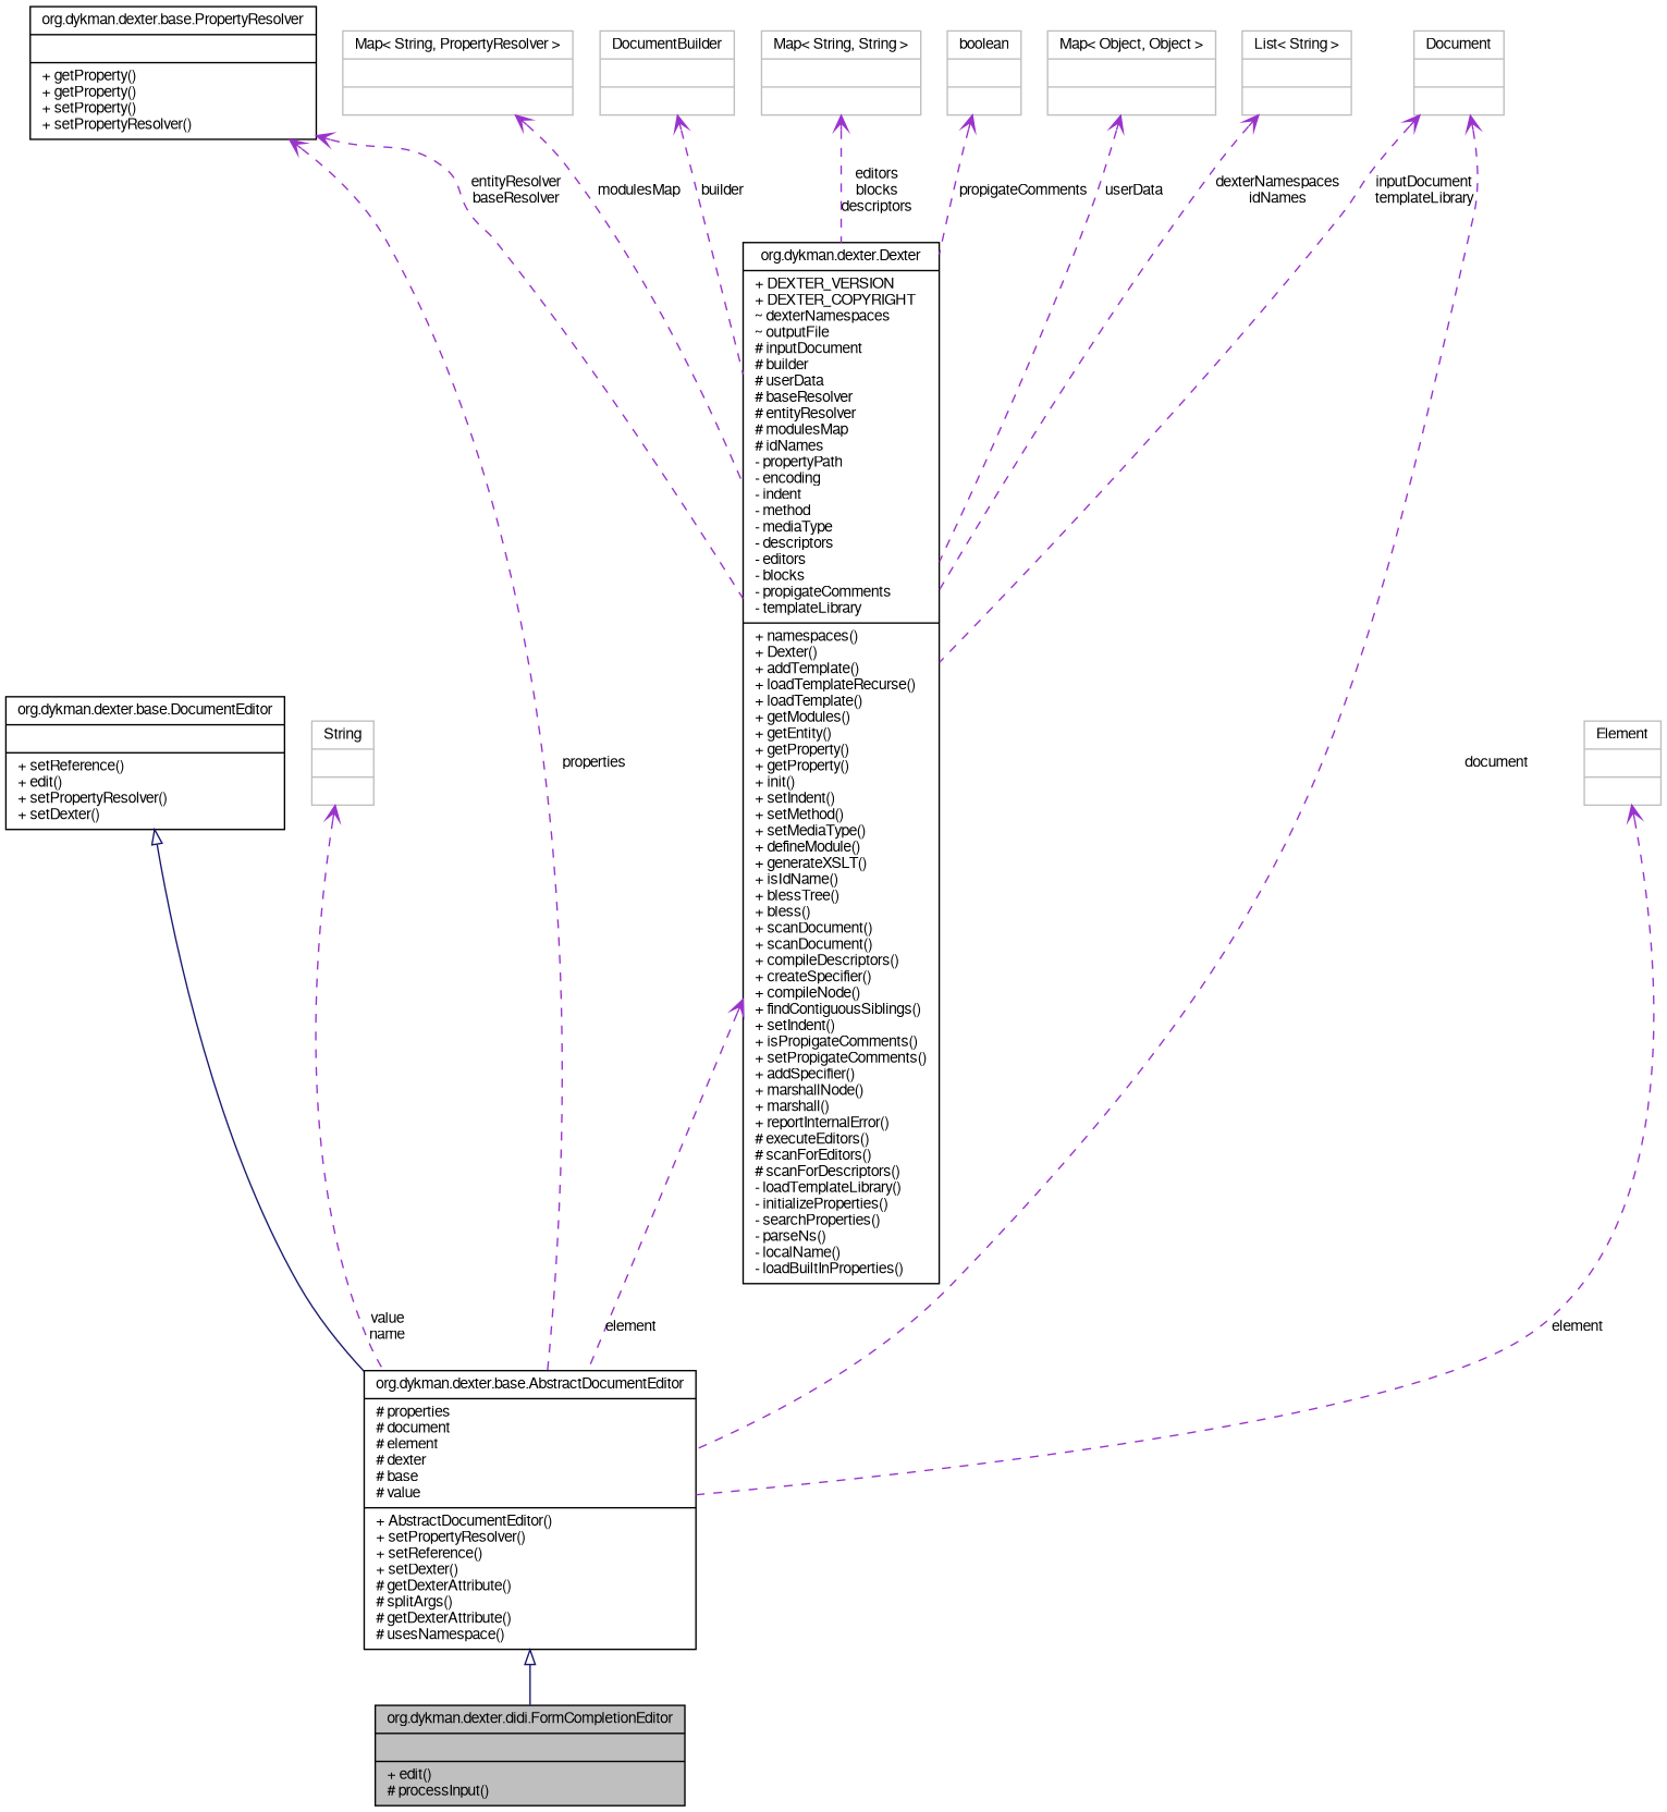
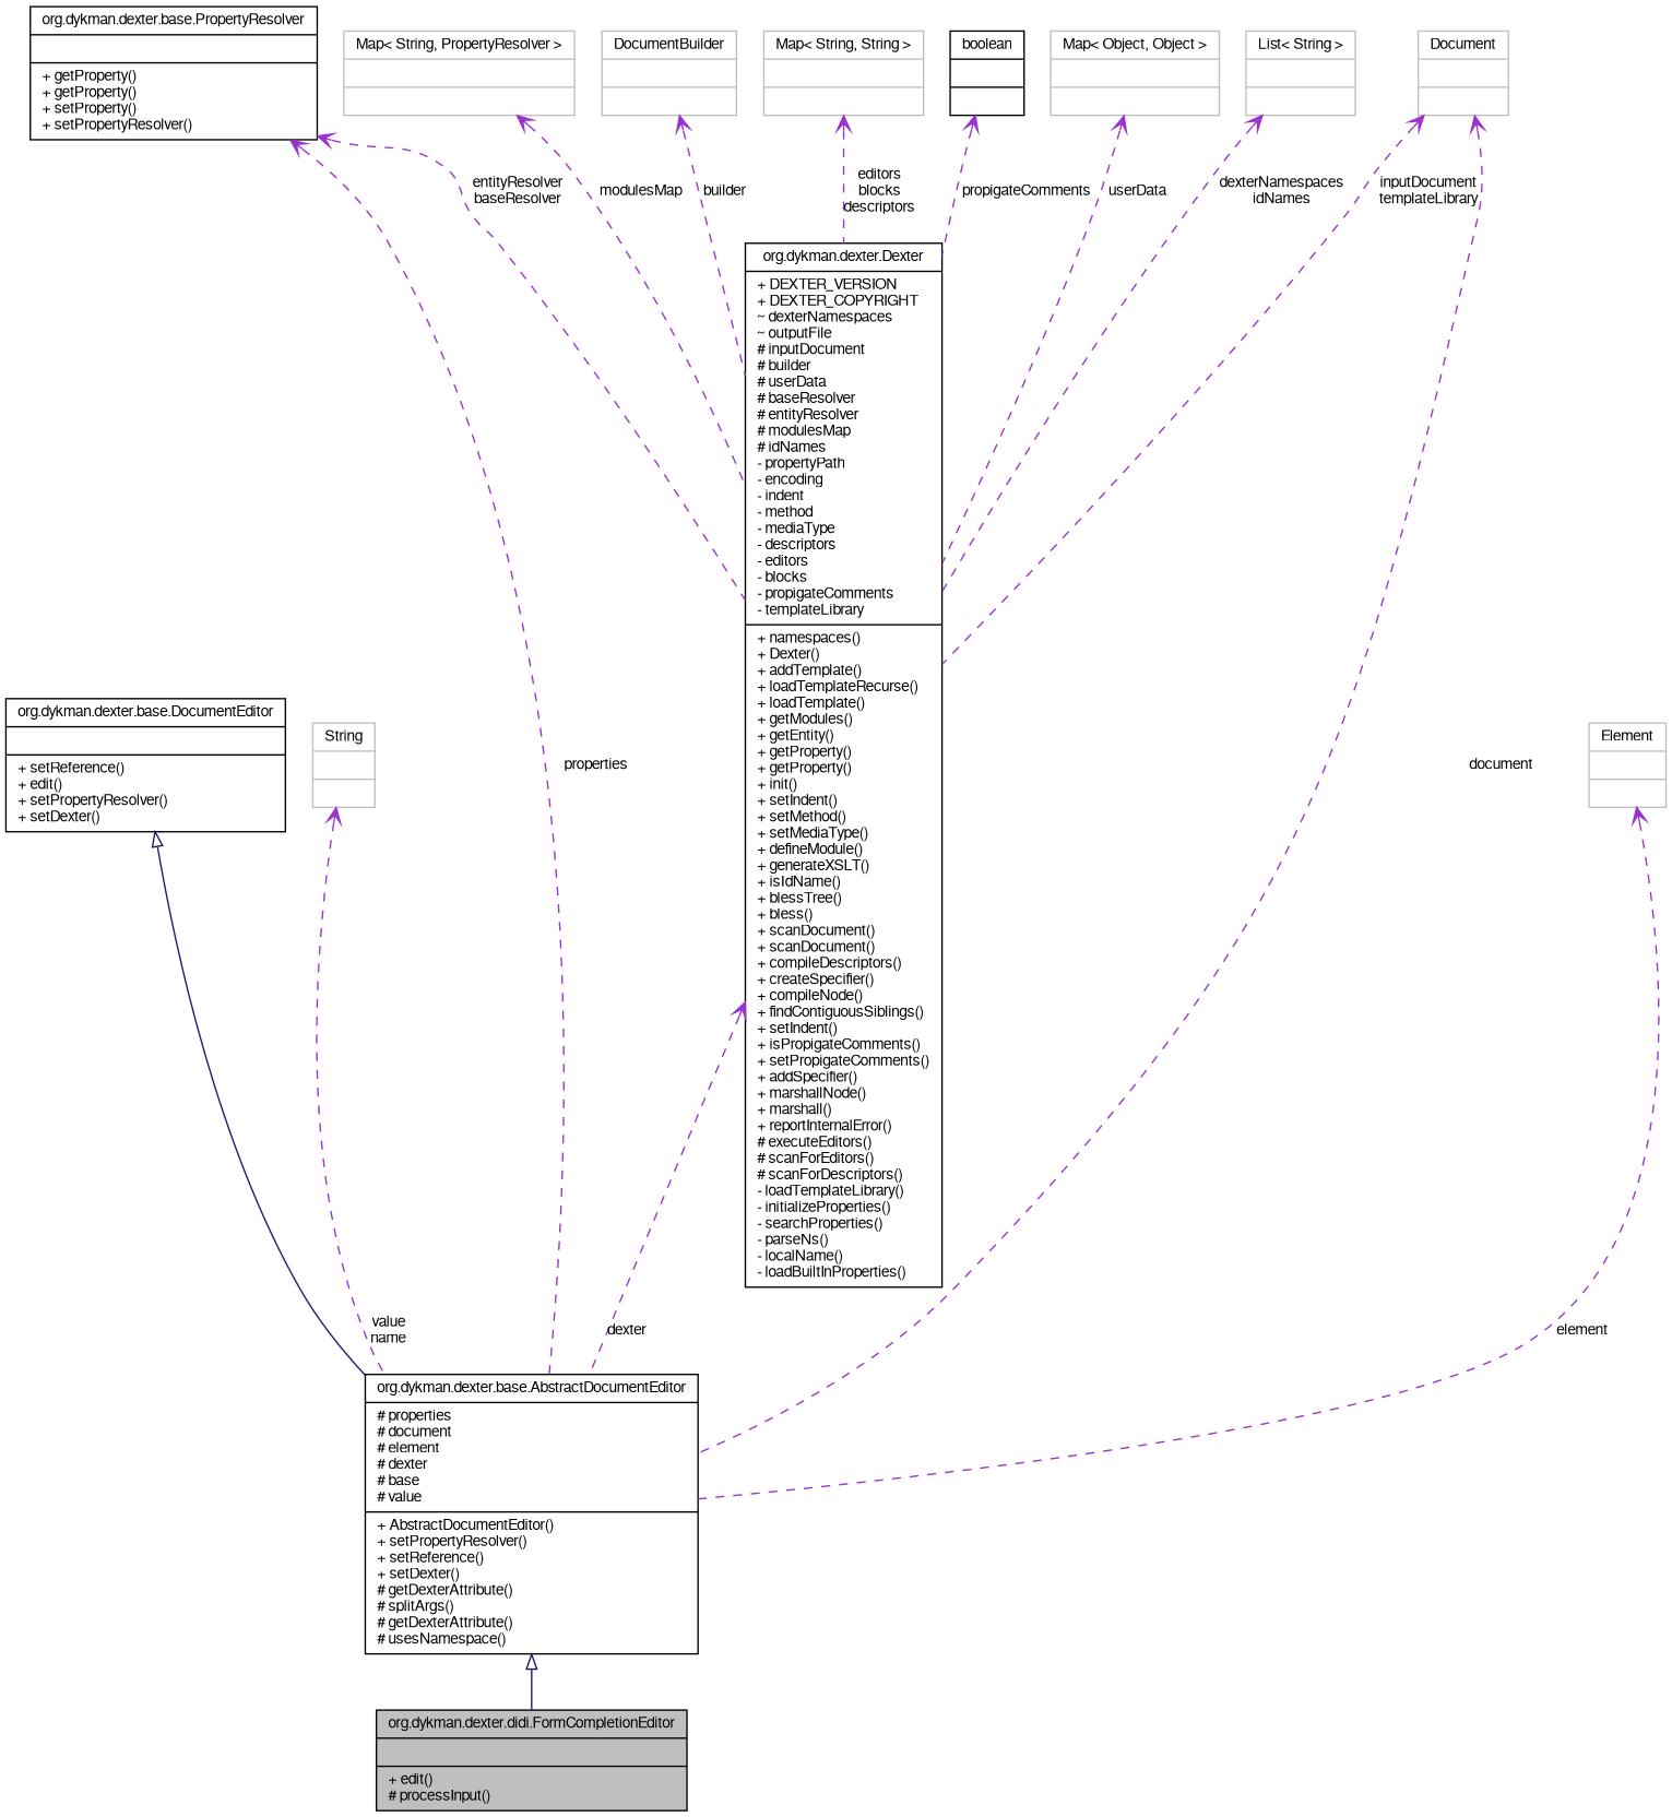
  digraph {
    node [color=grey75 fontname=FreeSans fontsize=10 shape=record]
    edge [arrowtail=open color=darkorchid3 dir=back fontname=FreeSans fontsize=10 labelfontname=FreeSans labelfontsize=10 style=dashed]
    n1 [color=black fillcolor=grey75 fontcolor=black height=0.2 label="{org.dykman.dexter.didi.FormCompletionEditor\n||+ edit()\l# processInput()\l}" style=filled width=0.4]
    n2 [color=black height=0.2 label="{org.dykman.dexter.base.AbstractDocumentEditor\n|# properties\l# document\l# element\l# dexter\l# base\l# value\l|+ AbstractDocumentEditor()\l+ setPropertyResolver()\l+ setReference()\l+ setDexter()\l# getDexterAttribute()\l# splitArgs()\l# getDexterAttribute()\l# usesNamespace()\l}" width=0.4]
    n3 [color=black height=0.2 label="{org.dykman.dexter.base.DocumentEditor\n||+ setReference()\l+ edit()\l+ setPropertyResolver()\l+ setDexter()\l}" width=0.4]
    n4 [height=0.2 label="{String\n||}" width=0.4]
    n5 [color=black height=0.2 label="{org.dykman.dexter.Dexter\n|+ DEXTER_VERSION\l+ DEXTER_COPYRIGHT\l~ dexterNamespaces\l~ outputFile\l# inputDocument\l# builder\l# userData\l# baseResolver\l# entityResolver\l# modulesMap\l# idNames\l- propertyPath\l- encoding\l- indent\l- method\l- mediaType\l- descriptors\l- editors\l- blocks\l- propigateComments\l- templateLibrary\l|+ namespaces()\l+ Dexter()\l+ addTemplate()\l+ loadTemplateRecurse()\l+ loadTemplate()\l+ getModules()\l+ getEntity()\l+ getProperty()\l+ getProperty()\l+ init()\l+ setIndent()\l+ setMethod()\l+ setMediaType()\l+ defineModule()\l+ generateXSLT()\l+ isIdName()\l+ blessTree()\l+ bless()\l+ scanDocument()\l+ scanDocument()\l+ compileDescriptors()\l+ createSpecifier()\l+ compileNode()\l+ findContiguousSiblings()\l+ setIndent()\l+ isPropigateComments()\l+ setPropigateComments()\l+ addSpecifier()\l+ marshallNode()\l+ marshall()\l+ reportInternalError()\l# executeEditors()\l# scanForEditors()\l# scanForDescriptors()\l- loadTemplateLibrary()\l- initializeProperties()\l- searchProperties()\l- parseNs()\l- localName()\l- loadBuiltInProperties()\l}" width=0.4]
    n6 [color=black height=0.2 label="{org.dykman.dexter.base.PropertyResolver\n||+ getProperty()\l+ getProperty()\l+ setProperty()\l+ setPropertyResolver()\l}" width=0.4]
    n7 [height=0.2 label="{List\< String \>\n||}" width=0.4]
    n8 [height=0.2 label="{Map\< String, PropertyResolver \>\n||}" width=0.4]
    n9 [height=0.2 label="{DocumentBuilder\n||}" width=0.4]
    n10 [height=0.2 label="{Map\< String, String \>\n||}" width=0.4]
    n11 [height=0.2 label="{Document\n||}" width=0.4]
-   n12 [height=0.2 label="{boolean\n||}" width=0.4]
+   n12 [color=black height=0.2 label="{boolean\n||}" width=0.4]
    n13 [height=0.2 label="{Map\< Object, Object \>\n||}" width=0.4]
    n14 [height=0.2 label="{Element\n||}" width=0.4]
    n2 -> n1 [arrowtail=empty color=midnightblue style=solid]
    n3 -> n2 [arrowtail=empty color=midnightblue style=solid]
    n4 -> n2 [label="value\nname"]
-   n5 -> n2 [label=element]
+   n5 -> n2 [label=dexter]
    n6 -> n2 [label=properties]
    n6 -> n5 [label="entityResolver\nbaseResolver"]
    n7 -> n5 [label="dexterNamespaces\nidNames"]
    n8 -> n5 [label=modulesMap]
    n9 -> n5 [label=builder]
    n10 -> n5 [label="editors\nblocks\ndescriptors"]
    n11 -> n2 [label=document]
    n11 -> n5 [label="inputDocument\ntemplateLibrary"]
    n12 -> n5 [label=propigateComments]
    n13 -> n5 [label=userData]
    n14 -> n2 [label=element]
  }
